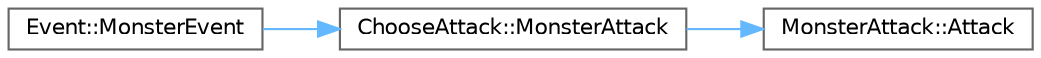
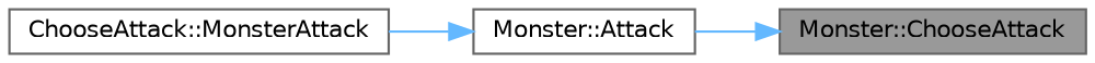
  digraph {
    rankdir=RL
    node [color=grey40 fillcolor=white fontname=Helvetica fontsize=10 shape=box style=filled]
    edge [color=steelblue1 dir=back fontname=Helvetica fontsize=10 labelfontname=Helvetica labelfontsize=10 style=solid]
-   n2 [height=0.2 label="MonsterAttack::Attack" width=0.4]
+   n1 [color=gray40 fillcolor=grey60 fontcolor=black height=0.2 label="Monster::ChooseAttack" width=0.4]
+   n2 [height=0.2 label="Monster::Attack" width=0.4]
    n3 [height=0.2 label="ChooseAttack::MonsterAttack" width=0.4]
-   n4 [height=0.2 label="Event::MonsterEvent" width=0.4]
+   n1 -> n2
    n2 -> n3
-   n3 -> n4
  }
